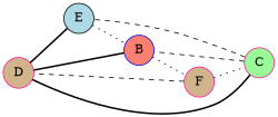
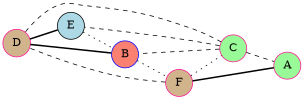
  graph {
    rankdir=LR
    node [color=deeppink fillcolor=tan shape=circle style=filled]
    edge [style=bold]
    D
    C [fillcolor=palegreen]
    E [color=black fillcolor=lightblue]
    B [color=blue fillcolor=salmon]
+   A [fillcolor=palegreen]
    F
    D -- E
-   C -- D
+   C -- D [style=dashed]
    C -- E [style=dashed]
    C -- B [style=dashed]
+   C -- A [style=dashed]
    E -- B [style=dotted]
    B -- D
    B -- F [style=dotted]
+   A -- F
    F -- D [style=dashed]
    F -- C [style=dotted]
  }
